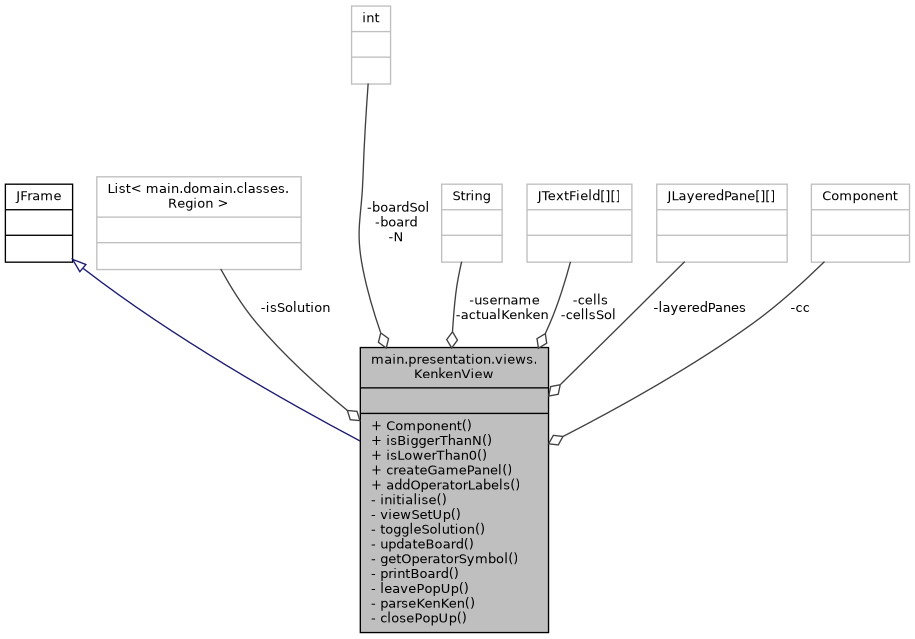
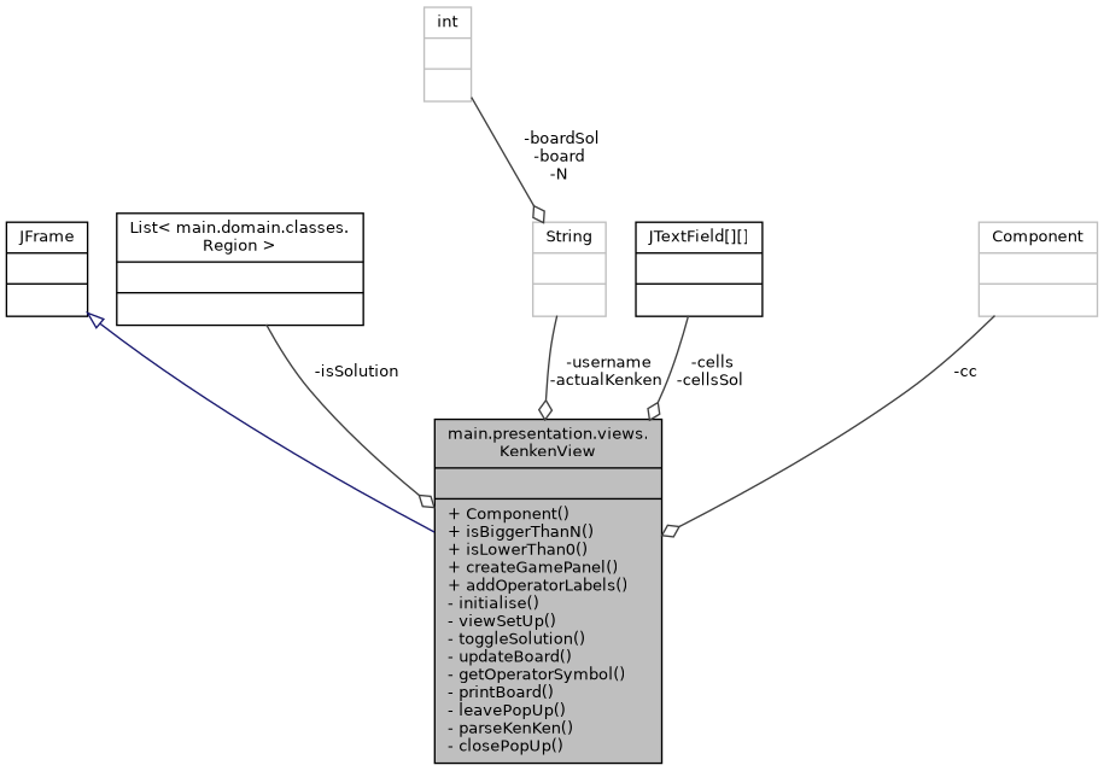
  digraph {
    node [color=grey75 fillcolor=white fontname=Helvetica fontsize=10 shape=record style=filled]
    edge [color=grey25 fontname=Helvetica fontsize=10 labelfontname=Helvetica labelfontsize=10 style=solid arrowhead=odiamond]
    n1 [color=black fillcolor=grey75 fontcolor=black height=0.2 label="{main.presentation.views.\lKenkenView\n||+ Component()\l+ isBiggerThanN()\l+ isLowerThan0()\l+ createGamePanel()\l+ addOperatorLabels()\l- initialise()\l- viewSetUp()\l- toggleSolution()\l- updateBoard()\l- getOperatorSymbol()\l- printBoard()\l- leavePopUp()\l- parseKenKen()\l- closePopUp()\l}" width=0.4]
    n2 [color=black height=0.2 label="{JFrame\n||}" width=0.4]
-   n3 [height=0.2 label="{List\< main.domain.classes.\lRegion \>\n||}" width=0.4]
+   n3 [color=black height=0.2 label="{List\< main.domain.classes.\lRegion \>\n||}" width=0.4]
    n4 [height=0.2 label="{String\n||}" width=0.4]
    n5 [height=0.2 label="{int\n||}" width=0.4]
-   n6 [height=0.2 label="{JTextField[][]\n||}" width=0.4]
-   n7 [height=0.2 label="{JLayeredPane[][]\n||}" width=0.4]
+   n6 [color=black height=0.2 label="{JTextField[][]\n||}" width=0.4]
    n8 [height=0.2 label="{Component\n||}" width=0.4]
    n2 -> n1 [arrowtail=onormal color=midnightblue dir=back arrowhead=""]
    n3 -> n1 [label=" -isSolution"]
    n4 -> n1 [label=" -username\n-actualKenken"]
-   n5 -> n1 [label=" -boardSol\n-board\n-N"]
+   n5 -> n4 [label=" -boardSol\n-board\n-N"]
    n6 -> n1 [label=" -cells\n-cellsSol"]
-   n7 -> n1 [label=" -layeredPanes"]
    n8 -> n1 [label=" -cc"]
  }
